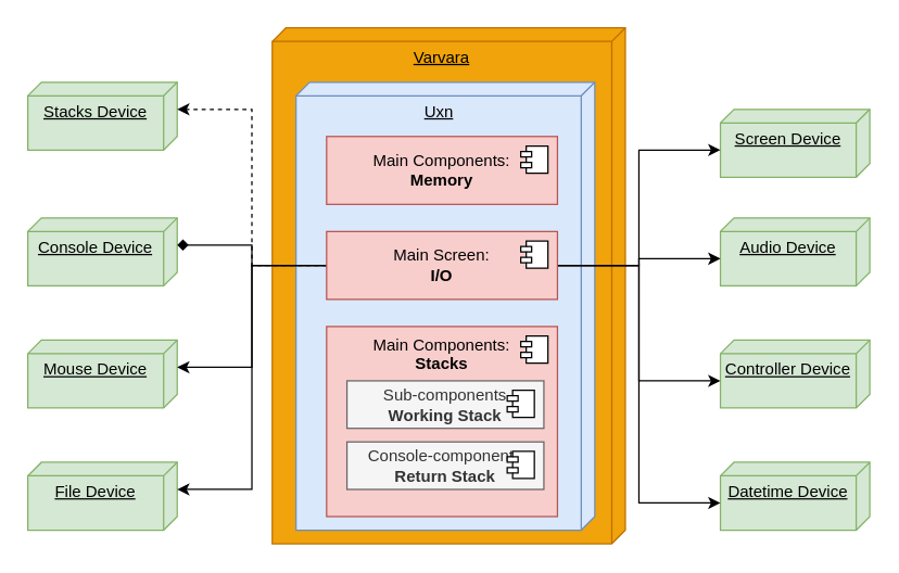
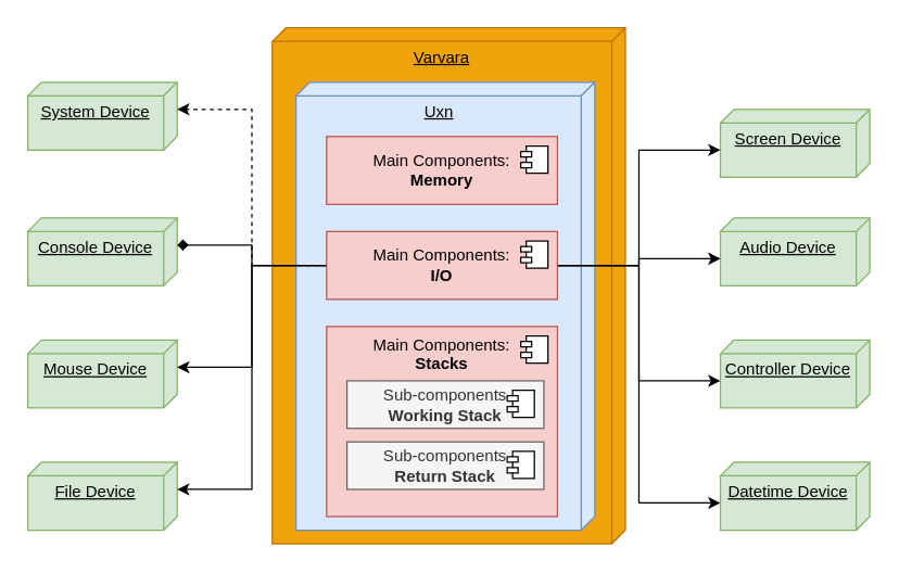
  <mxCell id="0" />
  <mxCell id="1" parent="0" />
  <mxCell id="2" value="Varvara" style="verticalAlign=top;align=center;spacingTop=8;spacingLeft=2;spacingRight=12;shape=cube;size=10;direction=south;fontStyle=4;html=1;whiteSpace=wrap;fillColor=#f0a30a;strokeColor=#BD7000;fontColor=#000000;" vertex="1" parent="1"><mxGeometry x="200" width="260" height="380" as="geometry" y="20" /></mxCell>
  <mxCell id="3" value="Uxn" style="verticalAlign=top;align=center;spacingTop=8;spacingLeft=2;spacingRight=12;shape=cube;size=10;direction=south;fontStyle=4;html=1;whiteSpace=wrap;fillColor=#dae8fc;strokeColor=#6c8ebf;" vertex="1" parent="1"><mxGeometry x="217.5" y="60" width="220" height="330" as="geometry" /></mxCell>
- <mxCell id="4" value="Stacks Device" style="verticalAlign=top;align=center;spacingTop=8;spacingLeft=2;spacingRight=12;shape=cube;size=10;direction=south;fontStyle=4;html=1;whiteSpace=wrap;fillColor=#d5e8d4;strokeColor=#82b366;" vertex="1" parent="1"><mxGeometry x="20" y="60" width="110" height="50" as="geometry" /></mxCell>
+ <mxCell id="4" value="System Device" style="verticalAlign=top;align=center;spacingTop=8;spacingLeft=2;spacingRight=12;shape=cube;size=10;direction=south;fontStyle=4;html=1;whiteSpace=wrap;fillColor=#d5e8d4;strokeColor=#82b366;" vertex="1" parent="1"><mxGeometry x="20" y="60" width="110" height="50" as="geometry" /></mxCell>
  <mxCell id="5" value="Console Device" style="verticalAlign=top;align=center;spacingTop=8;spacingLeft=2;spacingRight=12;shape=cube;size=10;direction=south;fontStyle=4;html=1;whiteSpace=wrap;fillColor=#d5e8d4;strokeColor=#82b366;" vertex="1" parent="1"><mxGeometry x="20" y="160" width="110" height="50" as="geometry" /></mxCell>
  <mxCell id="6" value="Mouse Device" style="verticalAlign=top;align=center;spacingTop=8;spacingLeft=2;spacingRight=12;shape=cube;size=10;direction=south;fontStyle=4;html=1;whiteSpace=wrap;fillColor=#d5e8d4;strokeColor=#82b366;" vertex="1" parent="1"><mxGeometry x="20" y="250" width="110" height="50" as="geometry" /></mxCell>
  <mxCell id="7" value="File Device" style="verticalAlign=top;align=center;spacingTop=8;spacingLeft=2;spacingRight=12;shape=cube;size=10;direction=south;fontStyle=4;html=1;whiteSpace=wrap;fillColor=#d5e8d4;strokeColor=#82b366;" vertex="1" parent="1"><mxGeometry x="20" y="340" width="110" height="50" as="geometry" /></mxCell>
  <mxCell id="8" value="Screen Device" style="verticalAlign=top;align=center;spacingTop=8;spacingLeft=2;spacingRight=12;shape=cube;size=10;direction=south;fontStyle=4;html=1;whiteSpace=wrap;fillColor=#d5e8d4;strokeColor=#82b366;" vertex="1" parent="1"><mxGeometry x="530" y="80" width="110" height="50" as="geometry" /></mxCell>
  <mxCell id="9" value="Audio Device" style="verticalAlign=top;align=center;spacingTop=8;spacingLeft=2;spacingRight=12;shape=cube;size=10;direction=south;fontStyle=4;html=1;whiteSpace=wrap;fillColor=#d5e8d4;strokeColor=#82b366;" vertex="1" parent="1"><mxGeometry x="530" y="160" width="110" height="50" as="geometry" /></mxCell>
  <mxCell id="10" value="Controller Device" style="verticalAlign=top;align=center;spacingTop=8;spacingLeft=2;spacingRight=12;shape=cube;size=10;direction=south;fontStyle=4;html=1;whiteSpace=wrap;fillColor=#d5e8d4;strokeColor=#82b366;" vertex="1" parent="1"><mxGeometry x="530" y="250" width="110" height="50" as="geometry" /></mxCell>
  <mxCell id="11" value="Datetime Device" style="verticalAlign=top;align=center;spacingTop=8;spacingLeft=2;spacingRight=12;shape=cube;size=10;direction=south;fontStyle=4;html=1;whiteSpace=wrap;fillColor=#d5e8d4;strokeColor=#82b366;" vertex="1" parent="1"><mxGeometry x="530" y="340" width="110" height="50" as="geometry" /></mxCell>
  <mxCell id="12" value="Main Components:&lt;br&gt;&lt;b&gt;Memory&lt;/b&gt;" style="html=1;dropTarget=0;whiteSpace=wrap;fillColor=#f8cecc;strokeColor=#b85450;" vertex="1" parent="1"><mxGeometry x="240" y="100" width="170" height="50" as="geometry" /></mxCell>
  <mxCell id="13" value="" style="shape=module;jettyWidth=8;jettyHeight=4;" vertex="1" parent="12"><mxGeometry x="1" width="20" height="20" relative="1" as="geometry"><mxPoint x="-27" y="7" as="offset" /></mxGeometry></mxCell>
  <mxCell id="14" value="" style="group" vertex="1" connectable="0" parent="1"><mxGeometry x="240" y="240" width="170" height="140" as="geometry" /></mxCell>
  <mxCell id="15" value="Main Components&lt;span style=&quot;background-color: initial;&quot;&gt;:&lt;br&gt;&lt;/span&gt;&lt;span style=&quot;font-weight: bold; background-color: initial;&quot;&gt;Stacks&lt;/span&gt;&lt;span style=&quot;background-color: initial;&quot;&gt;&lt;br&gt;&lt;/span&gt;" style="html=1;dropTarget=0;whiteSpace=wrap;fillColor=#f8cecc;strokeColor=#b85450;align=center;horizontal=1;verticalAlign=top;movable=1;resizable=1;rotatable=1;deletable=1;editable=1;locked=0;connectable=1;" vertex="1" parent="14"><mxGeometry width="170" height="140" as="geometry" /></mxCell>
  <mxCell id="16" value="" style="shape=module;jettyWidth=8;jettyHeight=4;movable=0;resizable=0;rotatable=0;deletable=0;editable=0;locked=1;connectable=0;" vertex="1" parent="15"><mxGeometry x="1" width="20" height="20" relative="1" as="geometry"><mxPoint x="-27" y="7" as="offset" /></mxGeometry></mxCell>
  <mxCell id="17" value="Sub-components&lt;br&gt;&lt;b&gt;Working Stack&lt;/b&gt;" style="html=1;dropTarget=0;whiteSpace=wrap;fillColor=#f5f5f5;strokeColor=#666666;fontColor=#333333;movable=1;resizable=1;rotatable=1;deletable=1;editable=1;locked=0;connectable=1;" vertex="1" parent="14"><mxGeometry x="15" y="40" width="145" height="35" as="geometry" /></mxCell>
  <mxCell id="18" value="" style="shape=module;jettyWidth=8;jettyHeight=4;movable=0;resizable=0;rotatable=0;deletable=0;editable=0;locked=1;connectable=0;" vertex="1" parent="17"><mxGeometry x="1" width="20" height="20" relative="1" as="geometry"><mxPoint x="-27" y="7" as="offset" /></mxGeometry></mxCell>
- <mxCell id="19" value="Console-components&lt;br&gt;&lt;b&gt;Return Stack&lt;/b&gt;" style="html=1;dropTarget=0;whiteSpace=wrap;fillColor=#f5f5f5;fontColor=#333333;strokeColor=#666666;movable=1;resizable=1;rotatable=1;deletable=1;editable=1;locked=0;connectable=1;" vertex="1" parent="14"><mxGeometry x="15" y="85" width="145" height="35" as="geometry" /></mxCell>
+ <mxCell id="19" value="Sub-components&lt;br&gt;&lt;b&gt;Return Stack&lt;/b&gt;" style="html=1;dropTarget=0;whiteSpace=wrap;fillColor=#f5f5f5;fontColor=#333333;strokeColor=#666666;movable=1;resizable=1;rotatable=1;deletable=1;editable=1;locked=0;connectable=1;" vertex="1" parent="14"><mxGeometry x="15" y="85" width="145" height="35" as="geometry" /></mxCell>
  <mxCell id="20" value="" style="shape=module;jettyWidth=8;jettyHeight=4;movable=0;resizable=0;rotatable=0;deletable=0;editable=0;locked=1;connectable=0;" vertex="1" parent="19"><mxGeometry x="1" width="20" height="20" relative="1" as="geometry"><mxPoint x="-27" y="7" as="offset" /></mxGeometry></mxCell>
  <mxCell id="21" style="edgeStyle=orthogonalEdgeStyle;rounded=0;orthogonalLoop=1;jettySize=auto;html=1;entryX=0;entryY=0;entryDx=20;entryDy=0;entryPerimeter=0;dashed=1;" edge="1" parent="1" source="29" target="4"><mxGeometry relative="1" as="geometry" /></mxCell>
  <mxCell id="22" style="edgeStyle=orthogonalEdgeStyle;rounded=0;orthogonalLoop=1;jettySize=auto;html=1;entryX=0;entryY=0;entryDx=20;entryDy=0;entryPerimeter=0;endArrow=diamond;" edge="1" parent="1" source="29" target="5"><mxGeometry relative="1" as="geometry" /></mxCell>
  <mxCell id="23" style="edgeStyle=orthogonalEdgeStyle;rounded=0;orthogonalLoop=1;jettySize=auto;html=1;entryX=0;entryY=0;entryDx=20;entryDy=0;entryPerimeter=0;" edge="1" parent="1" source="29" target="6"><mxGeometry relative="1" as="geometry" /></mxCell>
  <mxCell id="24" style="edgeStyle=orthogonalEdgeStyle;rounded=0;orthogonalLoop=1;jettySize=auto;html=1;entryX=0;entryY=0;entryDx=20;entryDy=0;entryPerimeter=0;" edge="1" parent="1" source="29" target="7"><mxGeometry relative="1" as="geometry" /></mxCell>
  <mxCell id="25" style="edgeStyle=orthogonalEdgeStyle;rounded=0;orthogonalLoop=1;jettySize=auto;html=1;exitX=1;exitY=0.5;exitDx=0;exitDy=0;entryX=0;entryY=0;entryDx=30;entryDy=110;entryPerimeter=0;" edge="1" parent="1" source="29" target="8"><mxGeometry relative="1" as="geometry" /></mxCell>
  <mxCell id="26" style="edgeStyle=orthogonalEdgeStyle;rounded=0;orthogonalLoop=1;jettySize=auto;html=1;entryX=0;entryY=0;entryDx=30;entryDy=110;entryPerimeter=0;" edge="1" parent="1" source="29" target="9"><mxGeometry relative="1" as="geometry" /></mxCell>
  <mxCell id="27" style="edgeStyle=orthogonalEdgeStyle;rounded=0;orthogonalLoop=1;jettySize=auto;html=1;entryX=0;entryY=0;entryDx=30;entryDy=110;entryPerimeter=0;" edge="1" parent="1" source="29" target="10"><mxGeometry relative="1" as="geometry" /></mxCell>
  <mxCell id="28" style="edgeStyle=orthogonalEdgeStyle;rounded=0;orthogonalLoop=1;jettySize=auto;html=1;entryX=0;entryY=0;entryDx=30;entryDy=110;entryPerimeter=0;" edge="1" parent="1" source="29" target="11"><mxGeometry relative="1" as="geometry" /></mxCell>
- <mxCell id="29" value="Main Screen:&lt;br&gt;&lt;b&gt;I/O&lt;/b&gt;" style="html=1;dropTarget=0;whiteSpace=wrap;fillColor=#f8cecc;strokeColor=#b85450;" vertex="1" parent="1"><mxGeometry x="240" y="170" width="170" height="50" as="geometry" /></mxCell>
+ <mxCell id="29" value="Main Components:&lt;br&gt;&lt;b&gt;I/O&lt;/b&gt;" style="html=1;dropTarget=0;whiteSpace=wrap;fillColor=#f8cecc;strokeColor=#b85450;" vertex="1" parent="1"><mxGeometry x="240" y="170" width="170" height="50" as="geometry" /></mxCell>
  <mxCell id="30" value="" style="shape=module;jettyWidth=8;jettyHeight=4;" vertex="1" parent="29"><mxGeometry x="1" width="20" height="20" relative="1" as="geometry"><mxPoint x="-27" y="7" as="offset" /></mxGeometry></mxCell>
